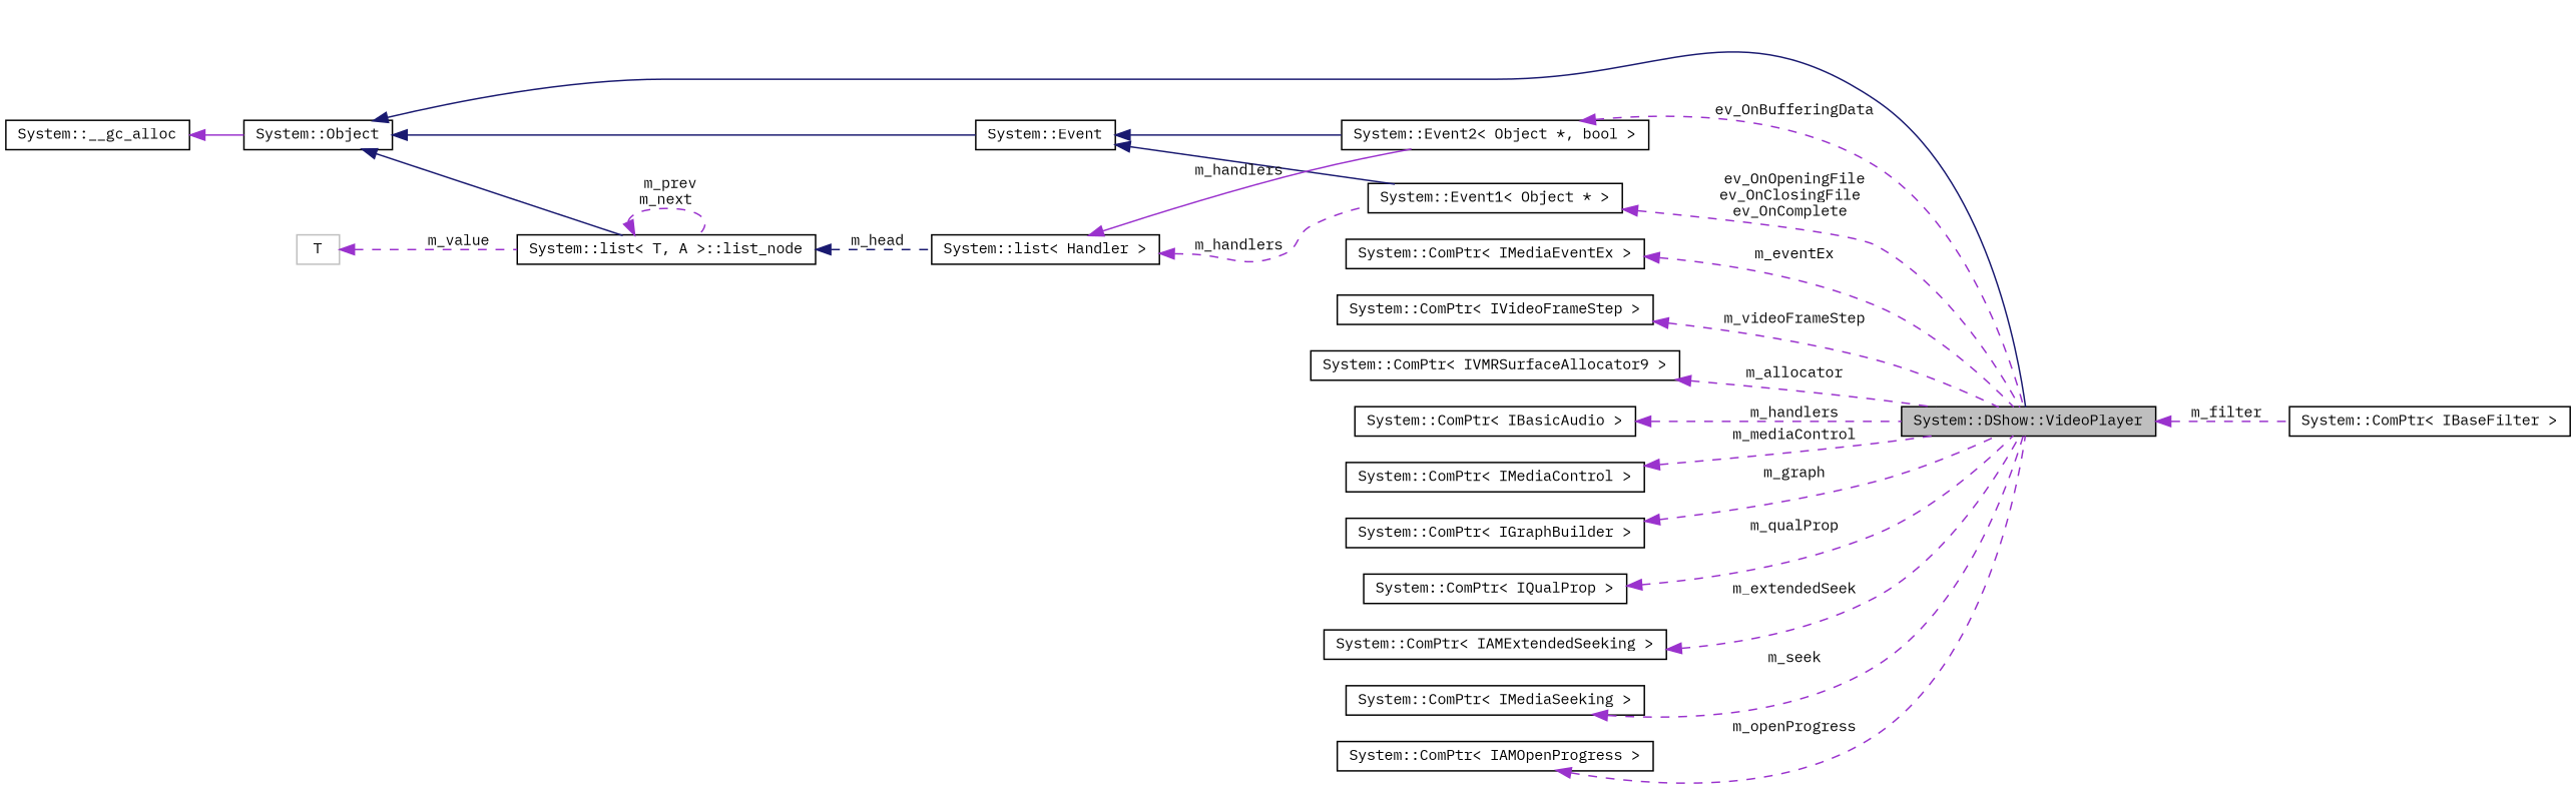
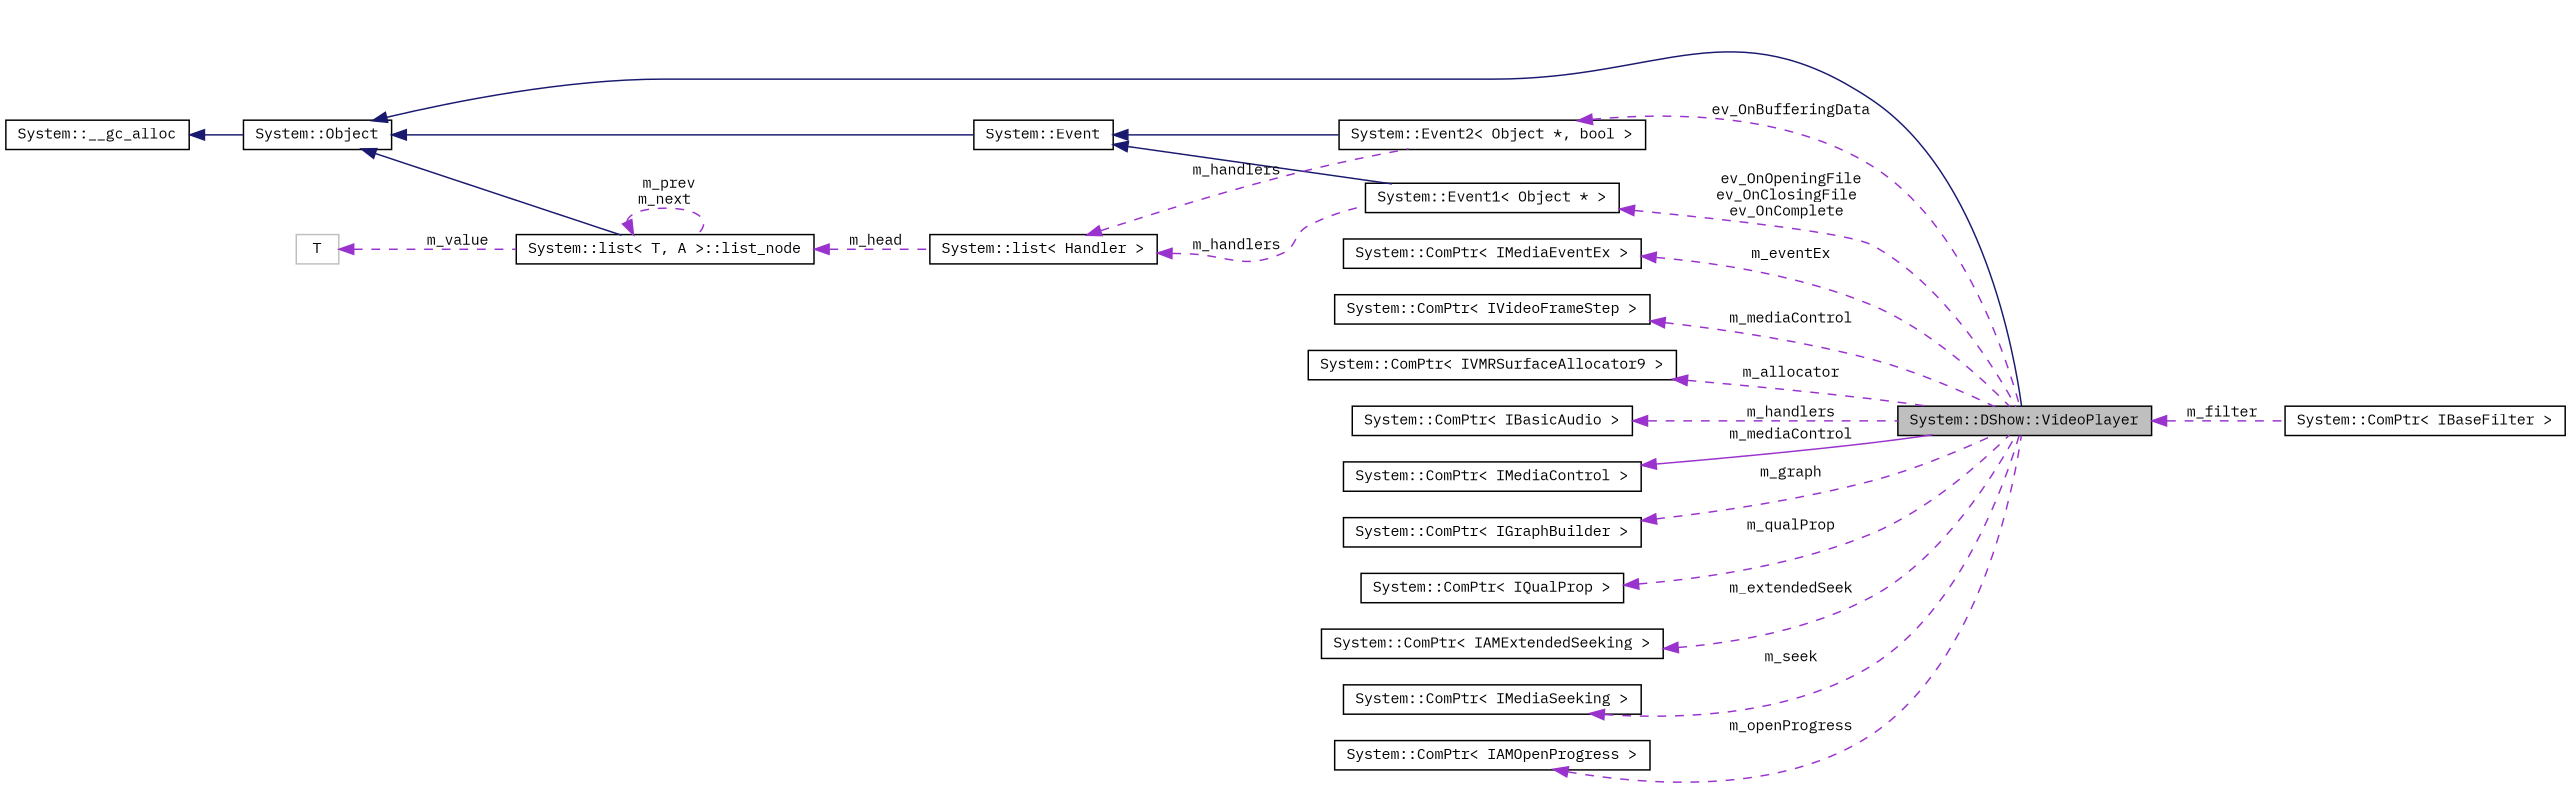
  digraph {
    fontname="IBM Plex Mono"
    rankdir=LR
    node [color=black fillcolor=white fontname="IBM Plex Mono" fontsize=10 shape=record style=filled]
    edge [color=darkorchid3 dir=back fontname="IBM Plex Mono" fontsize=10 labelfontname=Helvetica labelfontsize=10 style=dashed]
    n1 [fillcolor=grey75 fontcolor=black height=0.2 label="System::DShow::VideoPlayer" width=0.4]
    n2 [height=0.2 label="System::ComPtr\< IBaseFilter \>" width=0.4]
    n3 [height=0.2 label="System::Object" width=0.4]
    n4 [height=0.2 label="System::Event" width=0.4]
    n5 [height=0.2 label="System::list\< T, A \>::list_node" width=0.4]
    n6 [height=0.2 label="System::Event1\< Object * \>" width=0.4]
    n7 [height=0.2 label="System::Event2\< Object *, bool \>" width=0.4]
    n8 [height=0.2 label="System::list\< Handler \>" width=0.4]
    n9 [height=0.2 label="System::__gc_alloc" width=0.4]
    n10 [height=0.2 label="System::ComPtr\< IMediaEventEx \>" width=0.4]
    n11 [color=grey75 height=0.2 label=T width=0.4]
    n12 [height=0.2 label="System::ComPtr\< IVideoFrameStep \>" width=0.4]
    n13 [height=0.2 label="System::ComPtr\< IVMRSurfaceAllocator9 \>" width=0.4]
    n14 [height=0.2 label="System::ComPtr\< IBasicAudio \>" width=0.4]
    n15 [height=0.2 label="System::ComPtr\< IMediaControl \>" width=0.4]
    n16 [height=0.2 label="System::ComPtr\< IGraphBuilder \>" width=0.4]
    n17 [height=0.2 label="System::ComPtr\< IQualProp \>" width=0.4]
    n18 [height=0.2 label="System::ComPtr\< IAMExtendedSeeking \>" width=0.4]
    n19 [height=0.2 label="System::ComPtr\< IMediaSeeking \>" width=0.4]
    n20 [height=0.2 label="System::ComPtr\< IAMOpenProgress \>" width=0.4]
    n1 -> n2 [label=" m_filter"]
    n3 -> n1 [color=midnightblue style=solid]
    n3 -> n4 [color=midnightblue style=solid]
    n3 -> n5 [color=midnightblue style=solid]
    n4 -> n6 [color=midnightblue style=solid]
    n4 -> n7 [color=midnightblue style=solid]
    n5 -> n5 [label=" m_prev\nm_next"]
-   n5 -> n8 [color=midnightblue label=" m_head"]
+   n5 -> n8 [label=" m_head"]
    n6 -> n1 [label=" ev_OnOpeningFile\nev_OnClosingFile\nev_OnComplete"]
    n7 -> n1 [label=" ev_OnBufferingData"]
    n8 -> n6 [label=" m_handlers"]
-   n8 -> n7 [label=" m_handlers" style=solid]
-   n9 -> n3 [style=solid]
+   n8 -> n7 [label=" m_handlers"]
+   n9 -> n3 [color=midnightblue style=solid]
    n10 -> n1 [label=" m_eventEx"]
    n11 -> n5 [label=" m_value"]
-   n12 -> n1 [label=" m_videoFrameStep"]
+   n12 -> n1 [label=" m_mediaControl"]
    n13 -> n1 [label=" m_allocator"]
    n14 -> n1 [label=" m_handlers"]
-   n15 -> n1 [label=" m_mediaControl"]
+   n15 -> n1 [label=" m_mediaControl" style=solid]
    n16 -> n1 [label=" m_graph"]
    n17 -> n1 [label=" m_qualProp"]
    n18 -> n1 [label=" m_extendedSeek"]
    n19 -> n1 [label=" m_seek"]
    n20 -> n1 [label=" m_openProgress"]
  }
